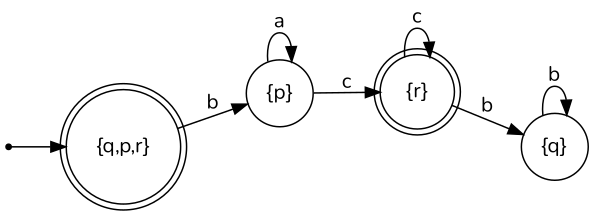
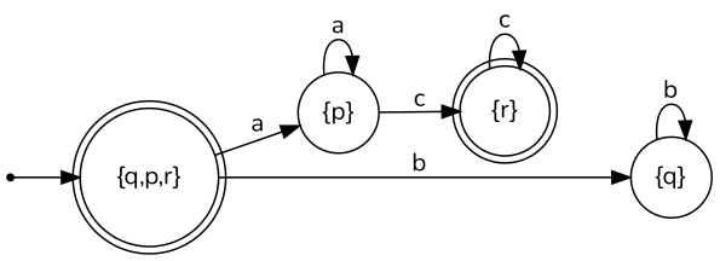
  digraph {
    fontname=Nunito
    rankdir=LR
    node [fontname=Nunito shape=doublecircle]
    edge [fontname=Nunito]
    n1 [label="{q,p,r}"]
    n2 [label="{p}" shape=circle]
    n3 [label="{q}" shape=circle]
    n4 [label="{r}"]
    start [shape=point]
-   n1 -> n2 [label=b]
-   n4 -> n3 [label=b]
+   n1 -> n2 [label=a]
+   n1 -> n3 [label=b]
    n2 -> n2 [label=a]
    n2 -> n4 [label=c]
    n3 -> n3 [label=b]
    n4 -> n4 [label=c]
    start -> n1
  }
